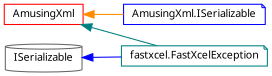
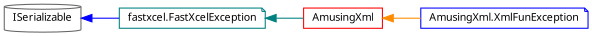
  digraph {
    rankdir=LR
    node [fillcolor=white fontname="FreeSans.ttf" fontsize=10 shape=note style=filled]
    edge [dir=back fontname="FreeSans.ttf" fontsize=10 labelfontname="FreeSans.ttf" labelfontsize=10 style=solid]
    n1 [color=red height=0.2 label=AmusingXml shape=box width=0.4]
-   n2 [color=blue height=0.2 label="AmusingXml.ISerializable" width=0.4]
+   n2 [color=blue height=0.2 label="AmusingXml.XmlFunException" width=0.4]
    n3 [color=teal height=0.2 label="fastxcel.FastXcelException" width=0.4]
    n4 [color=gray40 height=0.2 label=ISerializable shape=cylinder width=0.4]
    n1 -> n2 [color=darkorange]
-   n1 -> n3 [color=teal]
+   n3 -> n1 [color=teal]
    n4 -> n3 [color=blue]
  }
